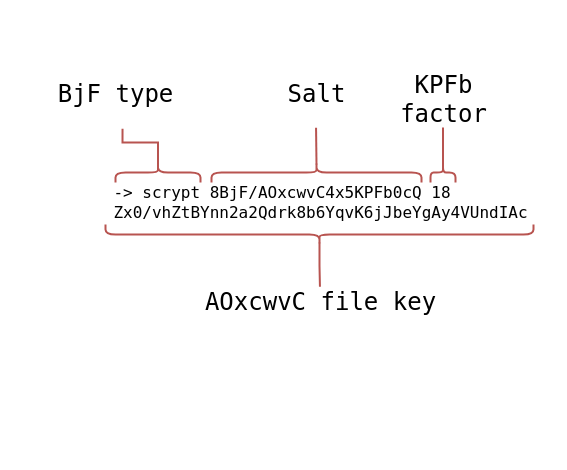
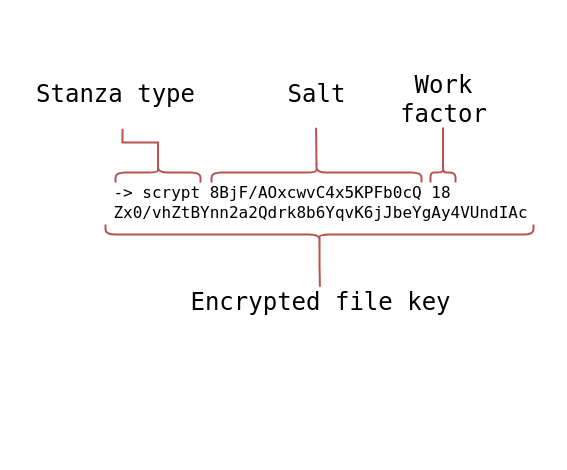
  <mxCell id="0" />
  <mxCell id="1" parent="0" />
  <mxCell id="2" value="&lt;pre style=&quot;font-family: var(--colab-code-font-family); margin-top: 1em; margin-bottom: 1em; color: rgb(33, 33, 33); background-color: var(--code-cell-background); border: var(--colab-border-color); border-radius: 2px; padding: 12px 8px; overflow-x: auto; font-size: 16px; text-align: start;&quot;&gt;&lt;code style=&quot;&quot;&gt;&lt;span style=&quot;color: rgb(0, 0, 0);&quot; class=&quot;mtk1&quot;&gt;-&amp;gt;&amp;nbsp;scrypt&amp;nbsp;8BjF/AOxcwvC4x5KPFb0cQ&amp;nbsp;18&lt;/span&gt;&lt;br&gt;&lt;span style=&quot;color: rgb(0, 0, 0);&quot; class=&quot;mtk1&quot;&gt;Zx0/vhZtBYnn2a2Qdrk8b6YqvK6jJbeYgAy4VUndIAc&lt;/span&gt;&lt;/code&gt;&lt;/pre&gt;" style="text;html=1;align=center;verticalAlign=middle;resizable=0;points=[];autosize=1;strokeColor=none;fillColor=none;" vertex="1" parent="1"><mxGeometry x="95" y="157" width="450" height="90" as="geometry" /></mxCell>
  <mxCell id="3" style="edgeStyle=orthogonalEdgeStyle;rounded=0;orthogonalLoop=1;jettySize=auto;html=1;exitX=0.1;exitY=0.5;exitDx=0;exitDy=0;exitPerimeter=0;entryX=0.537;entryY=0.989;entryDx=0;entryDy=0;entryPerimeter=0;fontSize=24;endArrow=none;endFill=0;strokeWidth=2;fillColor=#f8cecc;strokeColor=#b85450;" edge="1" parent="1" source="4" target="5"><mxGeometry relative="1" as="geometry" /></mxCell>
  <mxCell id="4" value="" style="shape=curlyBracket;whiteSpace=wrap;html=1;rounded=1;fontSize=16;rotation=90;fillColor=#f8cecc;strokeColor=#b85450;strokeWidth=2;" vertex="1" parent="1"><mxGeometry x="147.5" y="129.5" width="20" height="85" as="geometry" /></mxCell>
- <mxCell id="5" value="&lt;pre style=&quot;margin-top: 1em; margin-bottom: 1em; background-color: var(--code-cell-background); border: var(--colab-border-color); border-radius: 2px; padding: 12px 8px; overflow-x: auto; text-align: start;&quot;&gt;&lt;font style=&quot;font-size: 24px;&quot;&gt;BjF type&lt;/font&gt;&lt;/pre&gt;" style="text;html=1;align=center;verticalAlign=middle;resizable=0;points=[];autosize=1;strokeColor=none;fillColor=none;" vertex="1" parent="1"><mxGeometry x="20" y="59" width="190" height="70" as="geometry" /></mxCell>
+ <mxCell id="5" value="&lt;pre style=&quot;margin-top: 1em; margin-bottom: 1em; background-color: var(--code-cell-background); border: var(--colab-border-color); border-radius: 2px; padding: 12px 8px; overflow-x: auto; text-align: start;&quot;&gt;&lt;font style=&quot;font-size: 24px;&quot;&gt;Stanza type&lt;/font&gt;&lt;/pre&gt;" style="text;html=1;align=center;verticalAlign=middle;resizable=0;points=[];autosize=1;strokeColor=none;fillColor=none;" vertex="1" parent="1"><mxGeometry x="20" y="59" width="190" height="70" as="geometry" /></mxCell>
  <mxCell id="6" style="edgeStyle=orthogonalEdgeStyle;rounded=0;orthogonalLoop=1;jettySize=auto;html=1;exitX=0.1;exitY=0.5;exitDx=0;exitDy=0;exitPerimeter=0;entryX=0.495;entryY=0.976;entryDx=0;entryDy=0;entryPerimeter=0;fontSize=24;endArrow=none;endFill=0;strokeWidth=2;fillColor=#f8cecc;strokeColor=#b85450;" edge="1" parent="1" source="7" target="8"><mxGeometry relative="1" as="geometry" /></mxCell>
  <mxCell id="7" value="" style="shape=curlyBracket;whiteSpace=wrap;html=1;rounded=1;fontSize=16;rotation=90;fillColor=#f8cecc;strokeColor=#b85450;strokeWidth=2;" vertex="1" parent="1"><mxGeometry x="306" y="67" width="20" height="210" as="geometry" /></mxCell>
  <mxCell id="8" value="&lt;pre style=&quot;margin-top: 1em; margin-bottom: 1em; background-color: var(--code-cell-background); border: var(--colab-border-color); border-radius: 2px; padding: 12px 8px; overflow-x: auto; text-align: start;&quot;&gt;&lt;font style=&quot;font-size: 24px;&quot;&gt;Salt&lt;/font&gt;&lt;/pre&gt;" style="text;html=1;align=center;verticalAlign=middle;resizable=0;points=[];autosize=1;strokeColor=none;fillColor=none;" vertex="1" parent="1"><mxGeometry x="271" y="59" width="90" height="70" as="geometry" /></mxCell>
  <mxCell id="9" style="edgeStyle=orthogonalEdgeStyle;rounded=0;orthogonalLoop=1;jettySize=auto;html=1;exitX=0.1;exitY=0.5;exitDx=0;exitDy=0;exitPerimeter=0;entryX=0.5;entryY=0.967;entryDx=0;entryDy=0;entryPerimeter=0;fontFamily=monospace;fontSize=24;endArrow=none;endFill=0;strokeWidth=2;fillColor=#f8cecc;strokeColor=#b85450;" edge="1" parent="1" source="10" target="12"><mxGeometry relative="1" as="geometry" /></mxCell>
  <mxCell id="10" value="" style="shape=curlyBracket;whiteSpace=wrap;html=1;rounded=1;fontSize=16;rotation=90;fillColor=#f8cecc;strokeColor=#b85450;strokeWidth=2;" vertex="1" parent="1"><mxGeometry x="432.5" y="159.5" width="20" height="25" as="geometry" /></mxCell>
  <mxCell id="11" value="&lt;p style=&quot;line-height: 1;&quot;&gt;&lt;/p&gt;&lt;pre style=&quot;margin-top: 1em; margin-bottom: 1em; background-color: var(--code-cell-background); border: var(--colab-border-color); border-radius: 2px; padding: 12px 8px; overflow-x: auto;&quot;&gt;&lt;br&gt;&lt;/pre&gt;&lt;p&gt;&lt;/p&gt;" style="text;html=1;align=center;verticalAlign=middle;resizable=0;points=[];autosize=1;strokeColor=none;fillColor=none;" vertex="1" parent="1"><mxGeometry x="427.5" y="59" width="30" height="70" as="geometry" /></mxCell>
- <mxCell id="12" value="&lt;font face=&quot;monospace&quot;&gt;KPFb&lt;br&gt;factor&lt;/font&gt;" style="text;html=1;align=center;verticalAlign=middle;resizable=0;points=[];autosize=1;strokeColor=none;fillColor=none;fontSize=24;" vertex="1" parent="1"><mxGeometry x="392.5" y="69" width="100" height="60" as="geometry" /></mxCell>
+ <mxCell id="12" value="&lt;font face=&quot;monospace&quot;&gt;Work&lt;br&gt;factor&lt;/font&gt;" style="text;html=1;align=center;verticalAlign=middle;resizable=0;points=[];autosize=1;strokeColor=none;fillColor=none;fontSize=24;" vertex="1" parent="1"><mxGeometry x="392.5" y="69" width="100" height="60" as="geometry" /></mxCell>
  <mxCell id="13" style="edgeStyle=orthogonalEdgeStyle;rounded=0;orthogonalLoop=1;jettySize=auto;html=1;exitX=0.1;exitY=0.5;exitDx=0;exitDy=0;exitPerimeter=0;entryX=0.498;entryY=-0.022;entryDx=0;entryDy=0;entryPerimeter=0;fontFamily=monospace;fontSize=24;endArrow=none;endFill=0;strokeWidth=2;fillColor=#f8cecc;strokeColor=#b85450;" edge="1" parent="1" source="14" target="15"><mxGeometry relative="1" as="geometry" /></mxCell>
  <mxCell id="14" value="" style="shape=curlyBracket;whiteSpace=wrap;html=1;rounded=1;fontSize=16;rotation=-90;fillColor=#f8cecc;strokeColor=#b85450;strokeWidth=2;" vertex="1" parent="1"><mxGeometry x="309" y="20" width="20" height="428" as="geometry" /></mxCell>
- <mxCell id="15" value="&lt;font face=&quot;monospace&quot;&gt;AOxcwvC file key&lt;/font&gt;" style="text;html=1;align=center;verticalAlign=middle;resizable=0;points=[];autosize=1;strokeColor=none;fillColor=none;fontSize=24;" vertex="1" parent="1"><mxGeometry x="180" y="287" width="280" height="30" as="geometry" /></mxCell>
+ <mxCell id="15" value="&lt;font face=&quot;monospace&quot;&gt;Encrypted file key&lt;/font&gt;" style="text;html=1;align=center;verticalAlign=middle;resizable=0;points=[];autosize=1;strokeColor=none;fillColor=none;fontSize=24;" vertex="1" parent="1"><mxGeometry x="180" y="287" width="280" height="30" as="geometry" /></mxCell>
